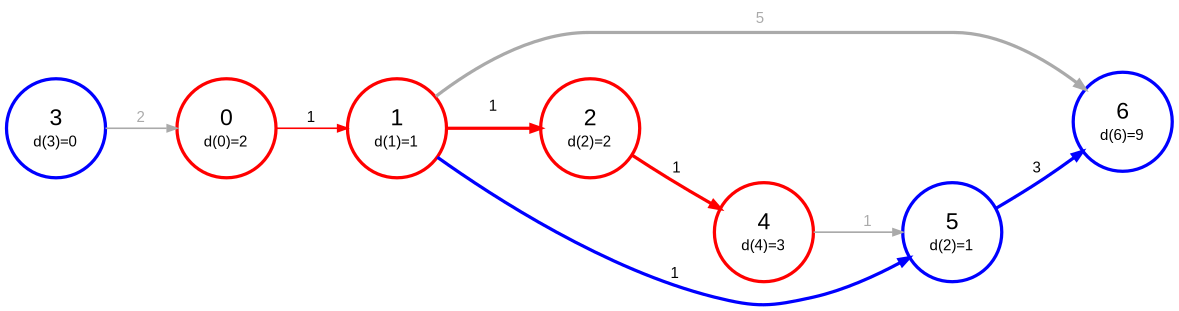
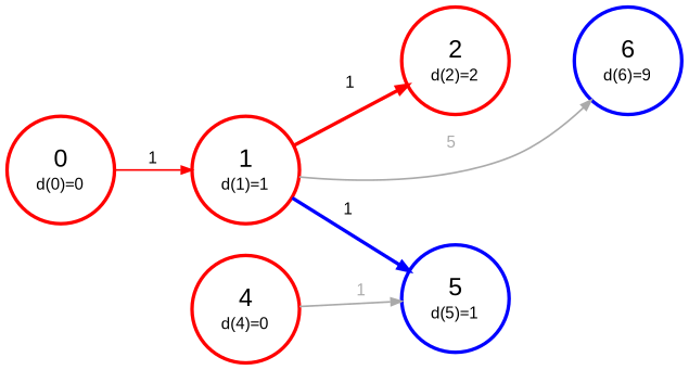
  digraph {
    fontname="Liberation Sans"
    normalize=true
    rankdir=LR
    scale=1.4
    node [color=red fixedsize=true fontname="Liberation Sans" shape=circle style=bold]
    edge [arrowsize=0.6 color=red fontname="Liberation Sans" fontsize=9 style=bold]
-   n1 [label=<             <table border="0" cellpadding="1" cellspacing="0">                 <tr>                     <td>0</td>                 </tr>                 <tr>                     <td><font point-size="9">d(0)=2</font></td>                 </tr>             </table>         > width=0.85]
+   n1 [label=<             <table border="0" cellpadding="1" cellspacing="0">                 <tr>                     <td>0</td>                 </tr>                 <tr>                     <td><font point-size="9">d(0)=0</font></td>                 </tr>             </table>         > width=0.85]
    n2 [label=<             <table border="0" cellpadding="1" cellspacing="0">                 <tr>                     <td>1</td>                 </tr>                 <tr>                     <td><font point-size="9">d(1)=1</font></td>                 </tr>             </table>         > width=0.85]
    n3 [label=<             <table border="0" cellpadding="1" cellspacing="0">                 <tr>                     <td>2</td>                 </tr>                 <tr>                     <td><font point-size="9">d(2)=2</font></td>                 </tr>             </table>         > width=0.85]
    n4 [color=blue label=<             <table border="0" cellpadding="1" cellspacing="0">                 <tr>                     <td>6</td>                 </tr>                 <tr>                     <td><font point-size="9">d(6)=9</font></td>                 </tr>             </table>         > width=0.85]
-   n5 [color=blue label=<             <table border="0" cellpadding="1" cellspacing="0">                 <tr>                     <td>5</td>                 </tr>                 <tr>                     <td><font point-size="9">d(2)=1</font></td>                 </tr>             </table>         > width=0.85]
-   n6 [label=<             <table border="0" cellpadding="1" cellspacing="0">                 <tr>                     <td>4</td>                 </tr>                 <tr>                     <td><font point-size="9">d(4)=3</font></td>                 </tr>             </table>         > width=0.85]
-   n7 [color=blue label=<             <table border="0" cellpadding="1" cellspacing="0">                 <tr>                     <td>3</td>                 </tr>                 <tr>                     <td><font point-size="9">d(3)=0</font></td>                 </tr>             </table>         > width=0.85]
+   n5 [color=blue label=<             <table border="0" cellpadding="1" cellspacing="0">                 <tr>                     <td>5</td>                 </tr>                 <tr>                     <td><font point-size="9">d(5)=1</font></td>                 </tr>             </table>         > width=0.85]
+   n6 [label=<             <table border="0" cellpadding="1" cellspacing="0">                 <tr>                     <td>4</td>                 </tr>                 <tr>                     <td><font point-size="9">d(4)=0</font></td>                 </tr>             </table>         > width=0.85]
    n1 -> n2 [label=<             <table border="0" cellpadding="1" cellspacing="0">                 <tr>                     <td>1</td>                 </tr>             </table>         > style=solid]
    n2 -> n3 [label=<             <table border="0" cellpadding="8" cellspacing="0">                 <tr>                     <td>1</td>                 </tr>             </table>         >]
-   n2 -> n4 [color="#aaaaaa" fontcolor="#aaaaaa" label=<             <table border="0" cellpadding="3" cellspacing="0">                 <tr>                     <td>5  </td>                 </tr>             </table>         >]
+   n2 -> n4 [color="#aaaaaa" fontcolor="#aaaaaa" label=<             <table border="0" cellpadding="3" cellspacing="0">                 <tr>                     <td>5  </td>                 </tr>             </table>         > style=""]
    n2 -> n5 [color=blue label=<             <table border="0" cellpadding="1" cellspacing="0">                 <tr>                     <td>1 </td>                 </tr>             </table>         >]
    n3 -> n4 [style=invis color=""]
-   n3 -> n6 [label=<             <table border="0" cellpadding="1" cellspacing="0">                 <tr>                     <td>1</td>                 </tr>             </table>         >]
    n4 -> n3 [style=invis color=""]
-   n5 -> n4 [color=blue label=<             <table border="0" cellpadding="1" cellspacing="0">                 <tr>                     <td>3</td>                 </tr>             </table>         >]
    n6 -> n5 [color="#aaaaaa" fontcolor="#aaaaaa" label=<             <table border="0" cellpadding="1" cellspacing="0">                 <tr>                     <td>     1</td>                 </tr>             </table>         > style=""]
-   n7 -> n1 [color="#aaaaaa" fontcolor="#aaaaaa" label=<             <table border="0" cellpadding="1" cellspacing="0">                 <tr>                     <td>2</td>                 </tr>             </table>         > style=""]
  }
